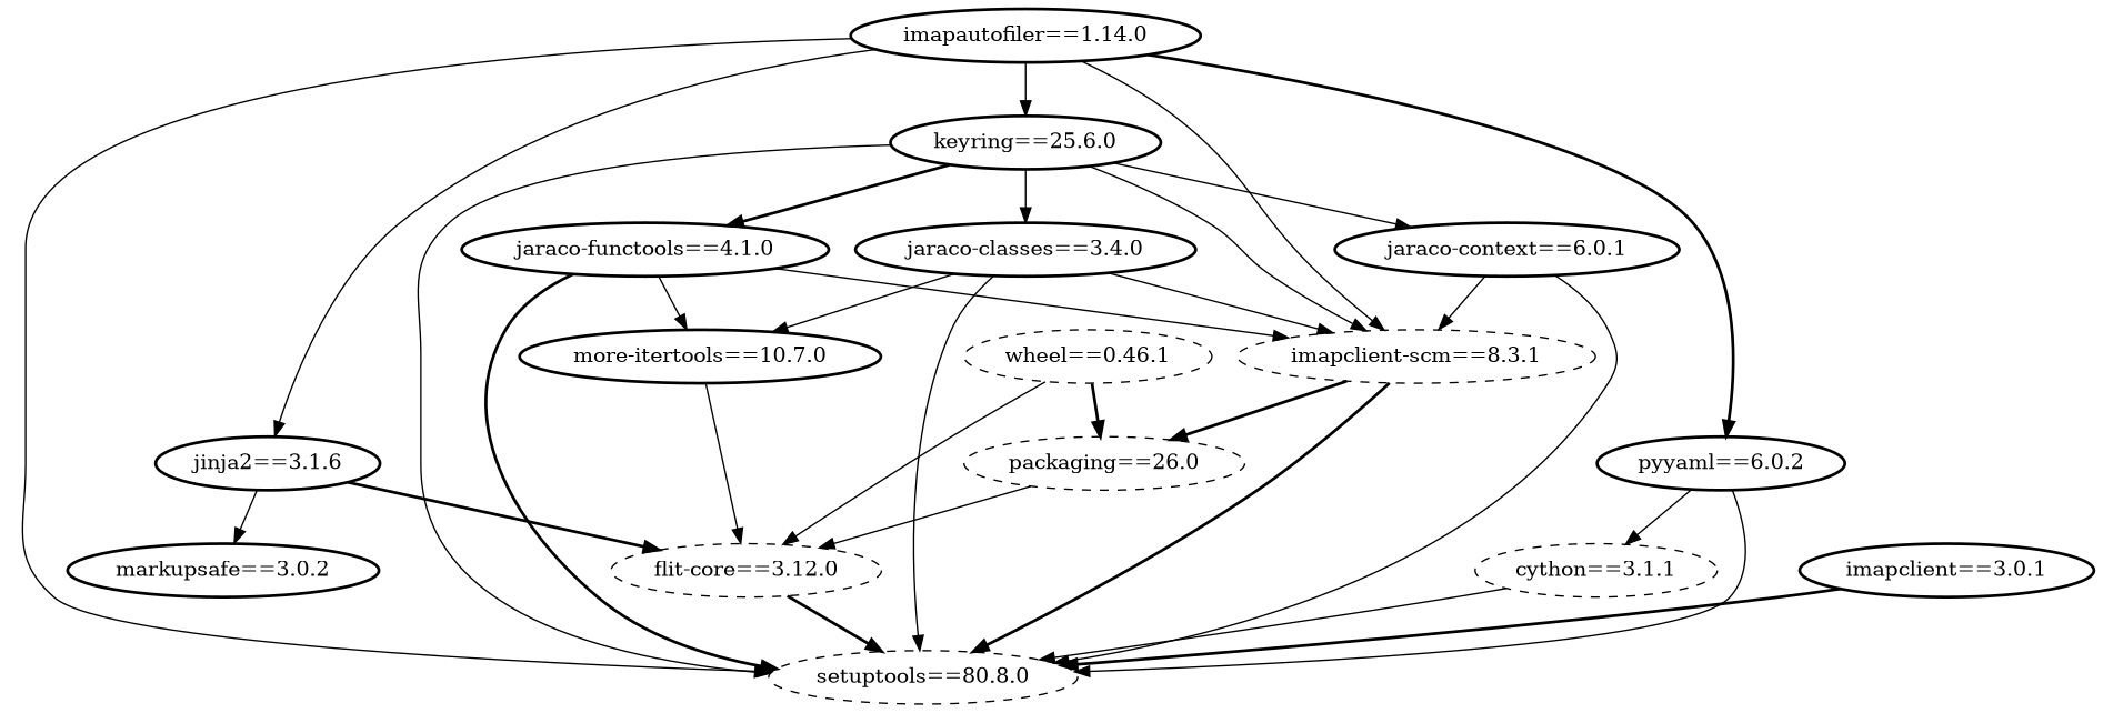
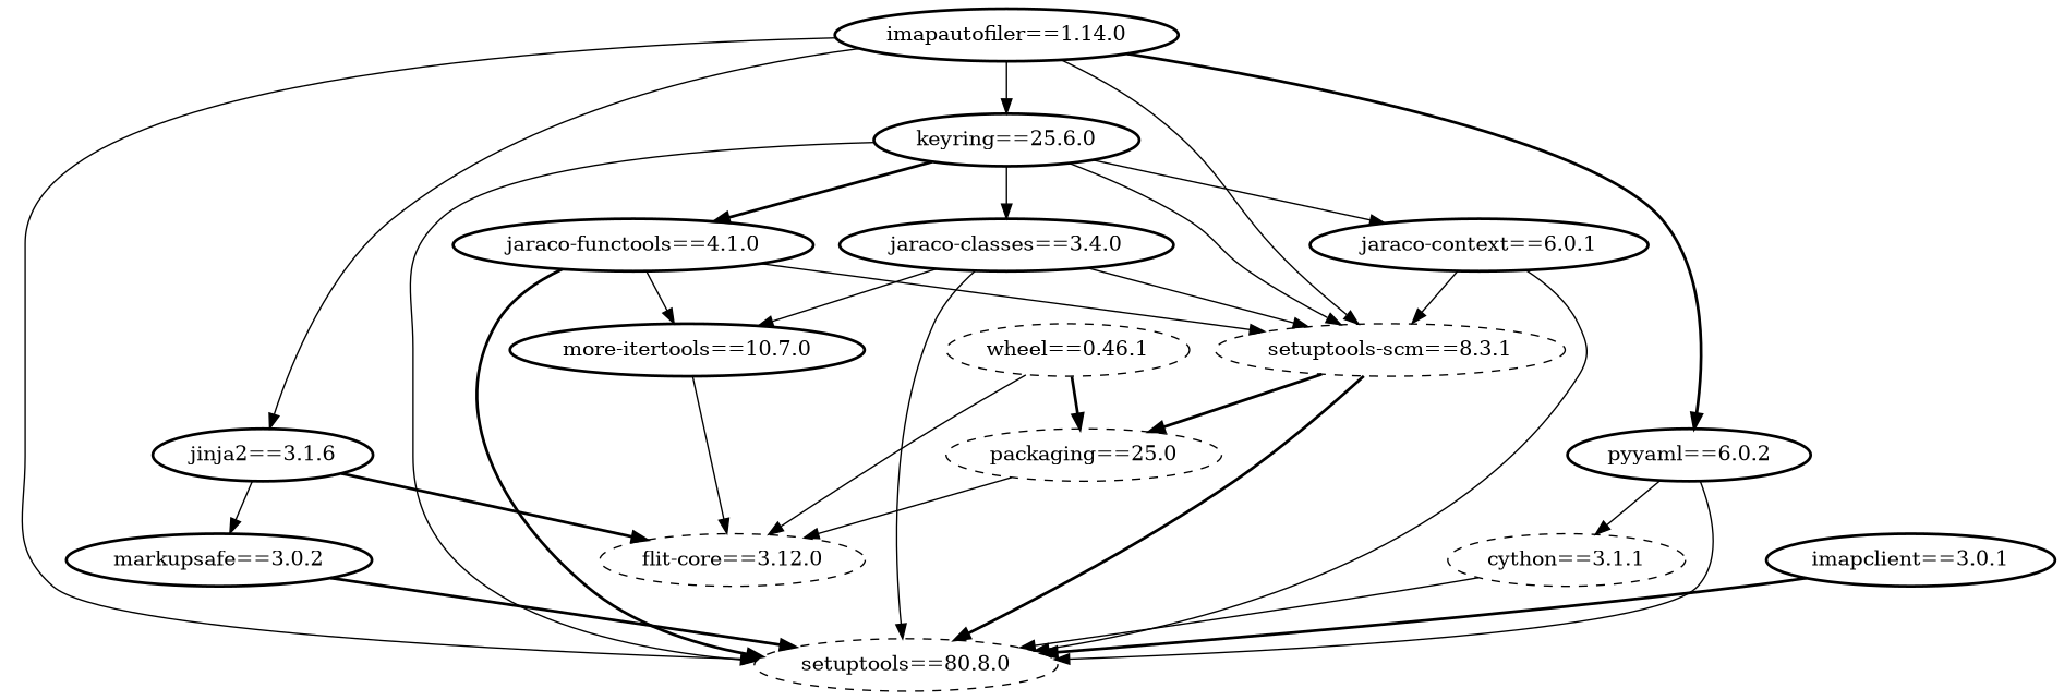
  digraph {
    node [color=black fillcolor=white fontcolor=black shape=oval style="filled,bold"]
    edge [style=solid]
    n1 [label="imapautofiler==1.14.0"]
    n2 [label="setuptools==80.8.0" style="filled,dashed"]
    n3 [label="jinja2==3.1.6"]
    n4 [label="keyring==25.6.0"]
    n5 [label="pyyaml==6.0.2"]
-   n6 [label="imapclient-scm==8.3.1" style="filled,dashed"]
+   n6 [label="setuptools-scm==8.3.1" style="filled,dashed"]
    n7 [label="cython==3.1.1" style="filled,dashed"]
    n8 [label="flit-core==3.12.0" style="filled,dashed"]
    n9 [label="imapclient==3.0.1"]
    n10 [label="markupsafe==3.0.2"]
    n11 [label="jaraco-classes==3.4.0"]
    n12 [label="jaraco-context==6.0.1"]
    n13 [label="jaraco-functools==4.1.0"]
-   n14 [label="packaging==26.0" style="filled,dashed"]
+   n14 [label="packaging==25.0" style="filled,dashed"]
    n15 [label="more-itertools==10.7.0"]
    n16 [label="wheel==0.46.1" style="filled,dashed"]
    n1 -> n2
    n1 -> n3
    n1 -> n4
    n1 -> n5 [style=bold]
    n1 -> n6
    n3 -> n8 [style=bold]
    n3 -> n10
    n4 -> n2
    n4 -> n6
    n4 -> n11
    n4 -> n12
    n4 -> n13 [style=bold]
    n5 -> n2
    n5 -> n7
    n6 -> n2 [style=bold]
    n6 -> n14 [style=bold]
    n7 -> n2
    n9 -> n2 [style=bold]
-   n8 -> n2 [style=bold]
+   n10 -> n2 [style=bold]
    n11 -> n2
    n11 -> n6
    n11 -> n15
    n12 -> n2
    n12 -> n6
    n13 -> n2 [style=bold]
    n13 -> n6
    n13 -> n15
    n14 -> n8
    n15 -> n8
    n16 -> n8
    n16 -> n14 [style=bold]
  }
